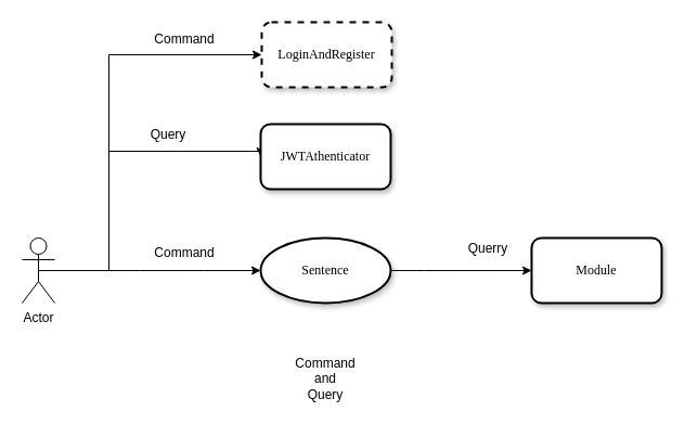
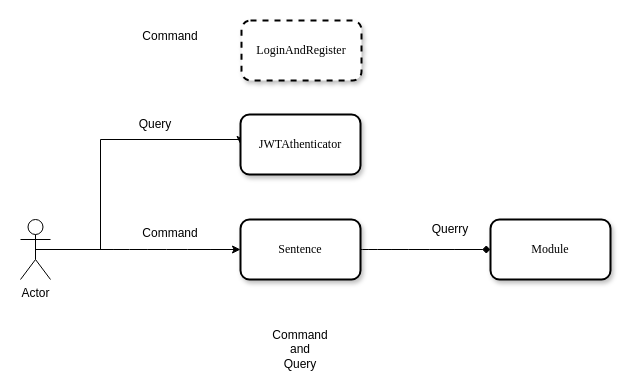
  <mxCell id="0" />
  <mxCell id="1" parent="0" />
- <mxCell id="2" value="Sentence" style="ellipse;whiteSpace=wrap;html=1;shadow=1;comic=0;labelBackgroundColor=none;strokeWidth=2;fontFamily=Verdana;fontSize=12;align=center;" parent="1" vertex="1"><mxGeometry x="240" y="219" width="120" height="60" as="geometry" /></mxCell>
+ <mxCell id="2" value="Sentence" style="rounded=1;whiteSpace=wrap;html=1;shadow=1;comic=0;labelBackgroundColor=none;strokeWidth=2;fontFamily=Verdana;fontSize=12;align=center;" parent="1" vertex="1"><mxGeometry x="240" y="219" width="120" height="60" as="geometry" /></mxCell>
  <mxCell id="3" style="edgeStyle=orthogonalEdgeStyle;rounded=0;orthogonalLoop=1;jettySize=auto;html=1;exitX=0.5;exitY=0.5;exitDx=0;exitDy=0;exitPerimeter=0;entryX=0;entryY=0.5;entryDx=0;entryDy=0;" parent="1" source="6" target="7" edge="1"><mxGeometry relative="1" as="geometry"><Array as="points"><mxPoint x="100" y="249" /><mxPoint x="100" y="139" /><mxPoint x="240" y="139" /></Array></mxGeometry></mxCell>
  <mxCell id="4" style="edgeStyle=orthogonalEdgeStyle;rounded=0;orthogonalLoop=1;jettySize=auto;html=1;exitX=0.5;exitY=0.5;exitDx=0;exitDy=0;exitPerimeter=0;curved=1;" parent="1" source="6" target="2" edge="1"><mxGeometry relative="1" as="geometry" /></mxCell>
- <mxCell id="5" style="edgeStyle=orthogonalEdgeStyle;rounded=0;orthogonalLoop=1;jettySize=auto;html=1;exitX=0.5;exitY=0.5;exitDx=0;exitDy=0;exitPerimeter=0;entryX=0;entryY=0.5;entryDx=0;entryDy=0;" edge="1" parent="1" source="6" target="13"><mxGeometry relative="1" as="geometry"><Array as="points"><mxPoint x="100" y="249" /><mxPoint x="100" y="50" /></Array></mxGeometry></mxCell>
  <mxCell id="6" value="Actor" style="shape=umlActor;verticalLabelPosition=bottom;verticalAlign=top;html=1;outlineConnect=0;" parent="1" vertex="1"><mxGeometry x="20" y="219" width="30" height="60" as="geometry" /></mxCell>
  <mxCell id="7" value="&lt;div&gt;JWTAthenticator&lt;/div&gt;" style="rounded=1;whiteSpace=wrap;html=1;shadow=1;comic=0;labelBackgroundColor=none;strokeWidth=2;fontFamily=Verdana;fontSize=12;align=center;" parent="1" vertex="1"><mxGeometry x="240" y="114" width="120" height="60" as="geometry" /></mxCell>
- <mxCell id="8" value="" style="edgeStyle=orthogonalEdgeStyle;rounded=0;orthogonalLoop=1;jettySize=auto;html=1;exitX=1;exitY=0.5;exitDx=0;exitDy=0;entryX=0;entryY=0.5;entryDx=0;entryDy=0;curved=1;" parent="1" source="2" target="9" edge="1"><mxGeometry relative="1" as="geometry"><mxPoint x="280" y="249" as="sourcePoint" /><mxPoint x="530" y="379" as="targetPoint" /></mxGeometry></mxCell>
+ <mxCell id="8" value="" style="edgeStyle=orthogonalEdgeStyle;rounded=0;orthogonalLoop=1;jettySize=auto;html=1;exitX=1;exitY=0.5;exitDx=0;exitDy=0;entryX=0;entryY=0.5;entryDx=0;entryDy=0;curved=1;endArrow=diamond;" parent="1" source="2" target="9" edge="1"><mxGeometry relative="1" as="geometry"><mxPoint x="280" y="249" as="sourcePoint" /><mxPoint x="530" y="379" as="targetPoint" /></mxGeometry></mxCell>
  <mxCell id="9" value="Module" style="rounded=1;whiteSpace=wrap;html=1;shadow=1;comic=0;labelBackgroundColor=none;strokeWidth=2;fontFamily=Verdana;fontSize=12;align=center;" parent="1" vertex="1"><mxGeometry x="490" y="219" width="120" height="60" as="geometry" /></mxCell>
  <mxCell id="10" value="Query" style="text;strokeColor=none;align=center;fillColor=none;html=1;verticalAlign=middle;whiteSpace=wrap;rounded=0;" parent="1" vertex="1"><mxGeometry x="85" y="109" width="140" height="30" as="geometry" /></mxCell>
  <mxCell id="11" value="Querry" style="text;html=1;strokeColor=none;fillColor=none;align=center;verticalAlign=middle;whiteSpace=wrap;rounded=0;rotation=0;" parent="1" vertex="1"><mxGeometry x="390" y="209" width="120" height="40" as="geometry" /></mxCell>
  <mxCell id="12" value="&lt;div&gt;Command&lt;/div&gt;&lt;div&gt;and&lt;/div&gt;&lt;div&gt;Query&lt;br&gt;&lt;/div&gt;" style="text;html=1;strokeColor=none;fillColor=none;align=center;verticalAlign=middle;whiteSpace=wrap;rounded=0;rotation=0;" parent="1" vertex="1"><mxGeometry x="255" y="329" width="90" height="40" as="geometry" /></mxCell>
  <mxCell id="13" value="&lt;div&gt;&lt;div&gt;LoginAndRegister&lt;/div&gt;&lt;/div&gt;" style="rounded=1;whiteSpace=wrap;html=1;shadow=1;comic=0;labelBackgroundColor=none;strokeWidth=2;fontFamily=Verdana;fontSize=12;align=center;dashed=1;" vertex="1" parent="1"><mxGeometry x="241" y="20" width="120" height="60" as="geometry" /></mxCell>
  <mxCell id="14" value="Command" style="text;strokeColor=none;align=center;fillColor=none;html=1;verticalAlign=middle;whiteSpace=wrap;rounded=0;" vertex="1" parent="1"><mxGeometry x="100" y="218" width="140" height="30" as="geometry" /></mxCell>
  <mxCell id="15" value="Command" style="text;strokeColor=none;align=center;fillColor=none;html=1;verticalAlign=middle;whiteSpace=wrap;rounded=0;" parent="1" vertex="1"><mxGeometry x="100" y="21" width="140" height="30" as="geometry" /></mxCell>
